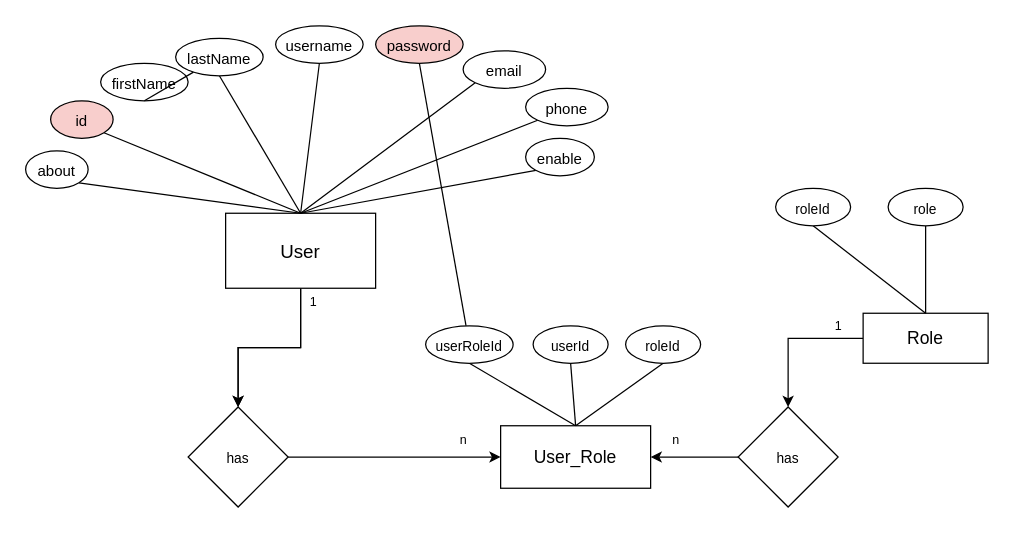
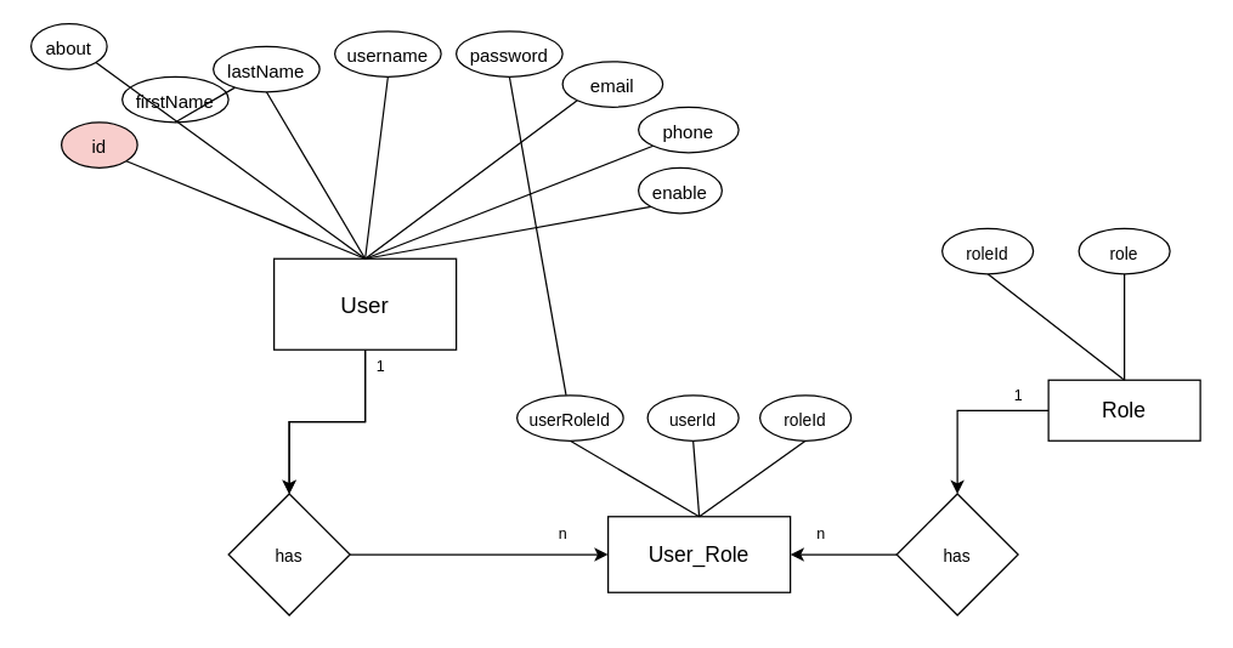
  <mxCell id="0" />
  <mxCell id="1" parent="0" />
  <mxCell id="2" style="edgeStyle=orthogonalEdgeStyle;rounded=0;orthogonalLoop=1;jettySize=auto;html=1;exitX=0.5;exitY=1;exitDx=0;exitDy=0;entryX=0.5;entryY=0;entryDx=0;entryDy=0;fontSize=14;" edge="1" parent="1" source="4" target="37"><mxGeometry relative="1" as="geometry" /></mxCell>
  <mxCell id="3" value="" style="edgeStyle=orthogonalEdgeStyle;rounded=0;orthogonalLoop=1;jettySize=auto;html=1;fontSize=14;" edge="1" parent="1" source="4" target="37"><mxGeometry relative="1" as="geometry" /></mxCell>
  <mxCell id="4" value="&lt;h5&gt;&lt;font style=&quot;font-size: 15px ; font-weight: normal&quot;&gt;User&lt;/font&gt;&lt;/h5&gt;" style="rounded=0;whiteSpace=wrap;html=1;strokeWidth=1;" vertex="1" parent="1"><mxGeometry x="180" y="170" width="120" height="60" as="geometry" /></mxCell>
  <mxCell id="5" value="&lt;font style=&quot;font-size: 12px&quot;&gt;id&lt;/font&gt;" style="ellipse;whiteSpace=wrap;html=1;fontSize=15;strokeWidth=1;fillColor=#f8cecc;" vertex="1" parent="1"><mxGeometry x="40" y="80" width="50" height="30" as="geometry" /></mxCell>
  <mxCell id="6" value="" style="endArrow=none;html=1;rounded=0;fontSize=15;exitX=1;exitY=1;exitDx=0;exitDy=0;entryX=0.5;entryY=0;entryDx=0;entryDy=0;" edge="1" parent="1" source="5" target="4"><mxGeometry width="50" height="50" relative="1" as="geometry"><mxPoint x="410" y="340" as="sourcePoint" /><mxPoint x="460" y="290" as="targetPoint" /></mxGeometry></mxCell>
  <mxCell id="7" value="&lt;font style=&quot;font-size: 12px&quot;&gt;firstName&lt;/font&gt;" style="ellipse;whiteSpace=wrap;html=1;fontSize=15;strokeWidth=1;" vertex="1" parent="1"><mxGeometry x="80" y="50" width="70" height="30" as="geometry" /></mxCell>
  <mxCell id="8" value="" style="endArrow=none;html=1;rounded=0;fontSize=15;exitX=0.5;exitY=1;exitDx=0;exitDy=0;" edge="1" parent="1" source="7" target="10"><mxGeometry width="50" height="50" relative="1" as="geometry"><mxPoint x="480" y="310" as="sourcePoint" /><mxPoint x="160" y="170" as="targetPoint" /></mxGeometry></mxCell>
  <mxCell id="9" value="" style="endArrow=none;html=1;rounded=0;fontSize=15;exitX=0.5;exitY=1;exitDx=0;exitDy=0;entryX=0.5;entryY=0;entryDx=0;entryDy=0;" edge="1" parent="1" source="10" target="4"><mxGeometry width="50" height="50" relative="1" as="geometry"><mxPoint x="200" y="70" as="sourcePoint" /><mxPoint x="230" y="140" as="targetPoint" /></mxGeometry></mxCell>
  <mxCell id="10" value="&lt;font style=&quot;font-size: 12px&quot;&gt;lastName&lt;/font&gt;" style="ellipse;whiteSpace=wrap;html=1;fontSize=15;strokeWidth=1;" vertex="1" parent="1"><mxGeometry x="140" y="30" width="70" height="30" as="geometry" /></mxCell>
  <mxCell id="11" value="" style="endArrow=none;html=1;rounded=0;fontSize=15;exitX=0.5;exitY=1;exitDx=0;exitDy=0;" edge="1" parent="1" source="12" target="31"><mxGeometry width="50" height="50" relative="1" as="geometry"><mxPoint x="290" y="70" as="sourcePoint" /><mxPoint x="250" y="170" as="targetPoint" /></mxGeometry></mxCell>
- <mxCell id="12" value="&lt;font style=&quot;font-size: 12px&quot;&gt;password&lt;/font&gt;" style="ellipse;whiteSpace=wrap;html=1;fontSize=15;strokeWidth=1;fillColor=#f8cecc;" vertex="1" parent="1"><mxGeometry x="300" y="20" width="70" height="30" as="geometry" /></mxCell>
+ <mxCell id="12" value="&lt;font style=&quot;font-size: 12px&quot;&gt;password&lt;/font&gt;" style="ellipse;whiteSpace=wrap;html=1;fontSize=15;strokeWidth=1;" vertex="1" parent="1"><mxGeometry x="300" y="20" width="70" height="30" as="geometry" /></mxCell>
  <mxCell id="13" value="" style="endArrow=none;html=1;rounded=0;fontSize=15;exitX=0;exitY=1;exitDx=0;exitDy=0;entryX=0.5;entryY=0;entryDx=0;entryDy=0;" edge="1" parent="1" source="14" target="4"><mxGeometry width="50" height="50" relative="1" as="geometry"><mxPoint x="380" y="70" as="sourcePoint" /><mxPoint x="250" y="170" as="targetPoint" /></mxGeometry></mxCell>
  <mxCell id="14" value="&lt;font style=&quot;font-size: 12px&quot;&gt;email&lt;/font&gt;" style="ellipse;whiteSpace=wrap;html=1;fontSize=15;strokeWidth=1;" vertex="1" parent="1"><mxGeometry x="370" y="40" width="66" height="30" as="geometry" /></mxCell>
  <mxCell id="15" value="" style="endArrow=none;html=1;rounded=0;fontSize=15;exitX=0;exitY=1;exitDx=0;exitDy=0;entryX=0.5;entryY=0;entryDx=0;entryDy=0;" edge="1" parent="1" source="16" target="4"><mxGeometry width="50" height="50" relative="1" as="geometry"><mxPoint x="470" y="70" as="sourcePoint" /><mxPoint x="160" y="170" as="targetPoint" /></mxGeometry></mxCell>
  <mxCell id="16" value="&lt;font style=&quot;font-size: 12px&quot;&gt;phone&lt;/font&gt;" style="ellipse;whiteSpace=wrap;html=1;fontSize=15;strokeWidth=1;" vertex="1" parent="1"><mxGeometry x="420" y="70" width="66" height="30" as="geometry" /></mxCell>
  <mxCell id="17" value="" style="endArrow=none;html=1;rounded=0;fontSize=15;exitX=0.5;exitY=1;exitDx=0;exitDy=0;entryX=0.5;entryY=0;entryDx=0;entryDy=0;" edge="1" parent="1" source="18" target="4"><mxGeometry width="50" height="50" relative="1" as="geometry"><mxPoint x="230" y="45" as="sourcePoint" /><mxPoint x="240" y="160" as="targetPoint" /></mxGeometry></mxCell>
  <mxCell id="18" value="&lt;font style=&quot;font-size: 12px&quot;&gt;username&lt;/font&gt;" style="ellipse;whiteSpace=wrap;html=1;fontSize=15;strokeWidth=1;" vertex="1" parent="1"><mxGeometry x="220" y="20" width="70" height="30" as="geometry" /></mxCell>
  <mxCell id="19" value="" style="endArrow=none;html=1;rounded=0;fontSize=15;exitX=0;exitY=1;exitDx=0;exitDy=0;entryX=0.5;entryY=0;entryDx=0;entryDy=0;" edge="1" parent="1" source="20" target="4"><mxGeometry width="50" height="50" relative="1" as="geometry"><mxPoint x="490" y="110" as="sourcePoint" /><mxPoint x="230" y="170" as="targetPoint" /></mxGeometry></mxCell>
  <mxCell id="20" value="&lt;font style=&quot;font-size: 12px&quot;&gt;enable&lt;/font&gt;" style="ellipse;whiteSpace=wrap;html=1;fontSize=15;strokeWidth=1;" vertex="1" parent="1"><mxGeometry x="420" y="110" width="55" height="30" as="geometry" /></mxCell>
- <mxCell id="21" value="&lt;font style=&quot;font-size: 12px&quot;&gt;about&lt;/font&gt;" style="ellipse;whiteSpace=wrap;html=1;fontSize=15;strokeWidth=1;" vertex="1" parent="1"><mxGeometry y="120" width="50" height="30" as="geometry" x="20" /></mxCell>
+ <mxCell id="21" value="&lt;font style=&quot;font-size: 12px&quot;&gt;about&lt;/font&gt;" style="ellipse;whiteSpace=wrap;html=1;fontSize=15;strokeWidth=1;" vertex="1" parent="1"><mxGeometry x="20" y="15" width="50" height="30" as="geometry" /></mxCell>
  <mxCell id="22" value="" style="endArrow=none;html=1;rounded=0;fontSize=15;exitX=1;exitY=1;exitDx=0;exitDy=0;entryX=0.5;entryY=0;entryDx=0;entryDy=0;" edge="1" parent="1" source="21" target="4"><mxGeometry width="50" height="50" relative="1" as="geometry"><mxPoint x="400" y="380" as="sourcePoint" /><mxPoint x="230" y="170" as="targetPoint" /></mxGeometry></mxCell>
  <mxCell id="23" style="edgeStyle=orthogonalEdgeStyle;rounded=0;orthogonalLoop=1;jettySize=auto;html=1;exitX=0;exitY=0.5;exitDx=0;exitDy=0;entryX=0.5;entryY=0;entryDx=0;entryDy=0;fontSize=9;" edge="1" parent="1" source="24" target="39"><mxGeometry relative="1" as="geometry" /></mxCell>
  <mxCell id="24" value="&lt;h5&gt;&lt;span style=&quot;font-weight: 400&quot;&gt;&lt;font style=&quot;font-size: 14px&quot;&gt;Role&lt;/font&gt;&lt;/span&gt;&lt;/h5&gt;" style="rounded=0;whiteSpace=wrap;html=1;fontSize=12;strokeWidth=1;" vertex="1" parent="1"><mxGeometry x="690" y="250" width="100" height="40" as="geometry" /></mxCell>
  <mxCell id="25" value="" style="endArrow=none;html=1;rounded=0;fontSize=15;exitX=0.5;exitY=1;exitDx=0;exitDy=0;entryX=0.5;entryY=0;entryDx=0;entryDy=0;" edge="1" parent="1" source="26" target="24"><mxGeometry width="50" height="50" relative="1" as="geometry"><mxPoint x="686" y="130" as="sourcePoint" /><mxPoint x="436" y="190" as="targetPoint" /></mxGeometry></mxCell>
  <mxCell id="26" value="&lt;font style=&quot;font-size: 11px&quot;&gt;roleId&lt;/font&gt;" style="ellipse;whiteSpace=wrap;html=1;fontSize=15;strokeWidth=1;" vertex="1" parent="1"><mxGeometry x="620" y="150" width="60" height="30" as="geometry" /></mxCell>
  <mxCell id="27" value="" style="endArrow=none;html=1;rounded=0;fontSize=15;exitX=0.5;exitY=1;exitDx=0;exitDy=0;entryX=0.5;entryY=0;entryDx=0;entryDy=0;" edge="1" parent="1" source="28" target="24"><mxGeometry width="50" height="50" relative="1" as="geometry"><mxPoint x="756" y="120" as="sourcePoint" /><mxPoint x="780" y="240" as="targetPoint" /></mxGeometry></mxCell>
  <mxCell id="28" value="&lt;font style=&quot;font-size: 11px&quot;&gt;role&lt;/font&gt;" style="ellipse;whiteSpace=wrap;html=1;fontSize=15;strokeWidth=1;" vertex="1" parent="1"><mxGeometry x="710" y="150" width="60" height="30" as="geometry" /></mxCell>
  <mxCell id="29" value="User_Role" style="rounded=0;whiteSpace=wrap;html=1;fontSize=14;strokeWidth=1;" vertex="1" parent="1"><mxGeometry x="400" y="340" width="120" height="50" as="geometry" /></mxCell>
  <mxCell id="30" value="" style="endArrow=none;html=1;rounded=0;fontSize=15;entryX=0.5;entryY=0;entryDx=0;entryDy=0;exitX=0.5;exitY=1;exitDx=0;exitDy=0;" edge="1" parent="1" source="31" target="29"><mxGeometry width="50" height="50" relative="1" as="geometry"><mxPoint x="380" y="300" as="sourcePoint" /><mxPoint x="400" y="370" as="targetPoint" /></mxGeometry></mxCell>
  <mxCell id="31" value="&lt;font style=&quot;font-size: 11px&quot;&gt;userRoleId&lt;/font&gt;" style="ellipse;whiteSpace=wrap;html=1;fontSize=15;strokeWidth=1;" vertex="1" parent="1"><mxGeometry x="340" y="260" width="70" height="30" as="geometry" /></mxCell>
  <mxCell id="32" value="" style="endArrow=none;html=1;rounded=0;fontSize=15;exitX=0.5;exitY=1;exitDx=0;exitDy=0;entryX=0.5;entryY=0;entryDx=0;entryDy=0;" edge="1" parent="1" source="33" target="29"><mxGeometry width="50" height="50" relative="1" as="geometry"><mxPoint x="516" y="240" as="sourcePoint" /><mxPoint x="504" y="340" as="targetPoint" /></mxGeometry></mxCell>
  <mxCell id="33" value="&lt;font style=&quot;font-size: 11px&quot;&gt;userId&lt;/font&gt;" style="ellipse;whiteSpace=wrap;html=1;fontSize=15;strokeWidth=1;" vertex="1" parent="1"><mxGeometry x="426" y="260" width="60" height="30" as="geometry" /></mxCell>
  <mxCell id="34" value="" style="endArrow=none;html=1;rounded=0;fontSize=15;exitX=0.5;exitY=1;exitDx=0;exitDy=0;entryX=0.5;entryY=0;entryDx=0;entryDy=0;" edge="1" parent="1" source="35" target="29"><mxGeometry width="50" height="50" relative="1" as="geometry"><mxPoint x="592" y="240" as="sourcePoint" /><mxPoint x="510" y="340" as="targetPoint" /></mxGeometry></mxCell>
  <mxCell id="35" value="&lt;font style=&quot;font-size: 11px&quot;&gt;roleId&lt;/font&gt;" style="ellipse;whiteSpace=wrap;html=1;fontSize=15;strokeWidth=1;" vertex="1" parent="1"><mxGeometry x="500" y="260" width="60" height="30" as="geometry" /></mxCell>
  <mxCell id="36" style="edgeStyle=orthogonalEdgeStyle;rounded=0;orthogonalLoop=1;jettySize=auto;html=1;exitX=1;exitY=0.5;exitDx=0;exitDy=0;entryX=0;entryY=0.5;entryDx=0;entryDy=0;fontSize=14;" edge="1" parent="1" source="37" target="29"><mxGeometry relative="1" as="geometry" /></mxCell>
  <mxCell id="37" value="&lt;font style=&quot;font-size: 11px&quot;&gt;has&lt;/font&gt;" style="rhombus;whiteSpace=wrap;html=1;fontSize=14;strokeWidth=1;" vertex="1" parent="1"><mxGeometry x="150" y="325" width="80" height="80" as="geometry" /></mxCell>
  <mxCell id="38" style="edgeStyle=orthogonalEdgeStyle;rounded=0;orthogonalLoop=1;jettySize=auto;html=1;exitX=0;exitY=0.5;exitDx=0;exitDy=0;entryX=1;entryY=0.5;entryDx=0;entryDy=0;fontSize=14;" edge="1" parent="1" source="39" target="29"><mxGeometry relative="1" as="geometry" /></mxCell>
  <mxCell id="39" value="&lt;font style=&quot;font-size: 11px&quot;&gt;has&lt;/font&gt;" style="rhombus;whiteSpace=wrap;html=1;fontSize=14;strokeWidth=1;" vertex="1" parent="1"><mxGeometry x="590" y="325" width="80" height="80" as="geometry" /></mxCell>
  <mxCell id="40" value="&lt;font style=&quot;font-size: 10px&quot;&gt;1&lt;/font&gt;" style="text;html=1;align=center;verticalAlign=middle;resizable=0;points=[];autosize=1;strokeColor=none;fillColor=none;fontSize=14;" vertex="1" parent="1"><mxGeometry x="240" y="230" width="20" height="20" as="geometry" /></mxCell>
  <mxCell id="41" value="&lt;font style=&quot;font-size: 10px&quot;&gt;n&lt;/font&gt;" style="text;html=1;align=center;verticalAlign=middle;resizable=0;points=[];autosize=1;strokeColor=none;fillColor=none;fontSize=14;" vertex="1" parent="1"><mxGeometry x="360" y="340" width="20" height="20" as="geometry" /></mxCell>
  <mxCell id="42" value="&lt;font style=&quot;font-size: 10px&quot;&gt;1&lt;/font&gt;" style="text;html=1;align=center;verticalAlign=middle;resizable=0;points=[];autosize=1;strokeColor=none;fillColor=none;fontSize=9;" vertex="1" parent="1"><mxGeometry x="660" y="250" width="20" height="20" as="geometry" /></mxCell>
  <mxCell id="43" value="&lt;font style=&quot;font-size: 10px&quot;&gt;n&lt;/font&gt;" style="text;html=1;align=center;verticalAlign=middle;resizable=0;points=[];autosize=1;strokeColor=none;fillColor=none;fontSize=14;" vertex="1" parent="1"><mxGeometry x="530" y="340" width="20" height="20" as="geometry" /></mxCell>
